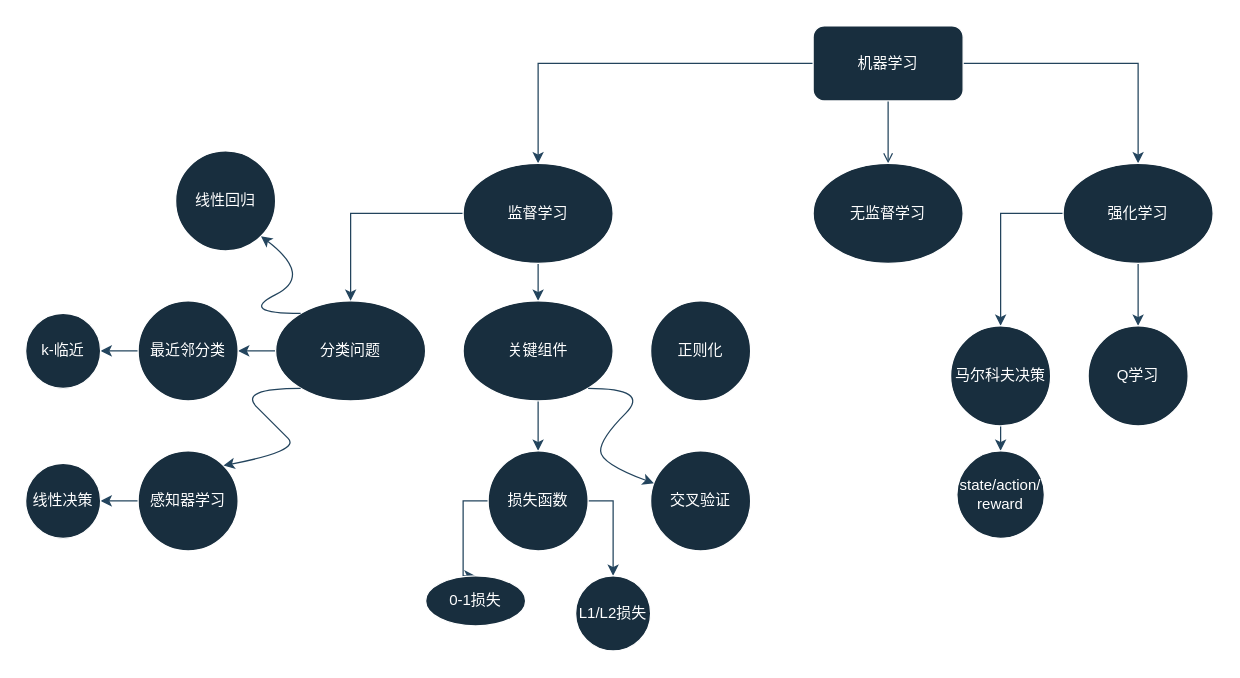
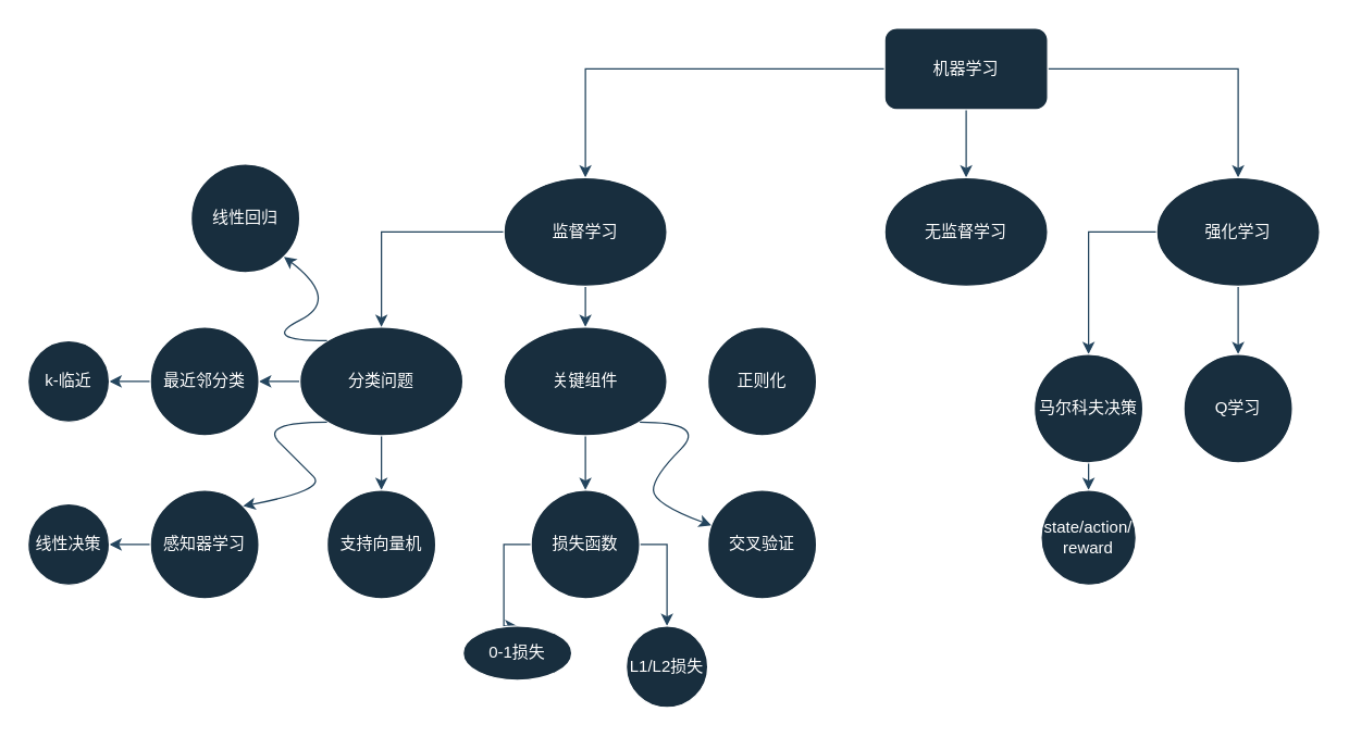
  <mxCell id="0" />
  <mxCell id="1" parent="0" />
  <mxCell id="2" style="edgeStyle=orthogonalEdgeStyle;rounded=0;orthogonalLoop=1;jettySize=auto;html=1;exitX=1;exitY=0.5;exitDx=0;exitDy=0;entryX=0.5;entryY=0;entryDx=0;entryDy=0;labelBackgroundColor=none;strokeColor=#23445D;fontColor=default;" edge="1" parent="1" source="5" target="8"><mxGeometry relative="1" as="geometry" /></mxCell>
- <mxCell id="3" style="edgeStyle=orthogonalEdgeStyle;rounded=0;orthogonalLoop=1;jettySize=auto;html=1;exitX=0.5;exitY=1;exitDx=0;exitDy=0;entryX=0.5;entryY=0;entryDx=0;entryDy=0;labelBackgroundColor=none;strokeColor=#23445D;fontColor=default;endArrow=open;" edge="1" parent="1" source="5" target="9"><mxGeometry relative="1" as="geometry" /></mxCell>
+ <mxCell id="3" style="edgeStyle=orthogonalEdgeStyle;rounded=0;orthogonalLoop=1;jettySize=auto;html=1;exitX=0.5;exitY=1;exitDx=0;exitDy=0;entryX=0.5;entryY=0;entryDx=0;entryDy=0;labelBackgroundColor=none;strokeColor=#23445D;fontColor=default;" edge="1" parent="1" source="5" target="9"><mxGeometry relative="1" as="geometry" /></mxCell>
  <mxCell id="4" style="edgeStyle=orthogonalEdgeStyle;rounded=0;orthogonalLoop=1;jettySize=auto;html=1;entryX=0.5;entryY=0;entryDx=0;entryDy=0;strokeColor=#23445D;" edge="1" parent="1" source="5" target="23"><mxGeometry relative="1" as="geometry" /></mxCell>
  <mxCell id="5" value="机器学习" style="rounded=1;whiteSpace=wrap;html=1;labelBackgroundColor=none;fillColor=#182E3E;strokeColor=#FFFFFF;fontColor=#FFFFFF;" vertex="1" parent="1"><mxGeometry x="650" y="20" width="120" height="60" as="geometry" /></mxCell>
  <mxCell id="6" style="edgeStyle=orthogonalEdgeStyle;rounded=0;orthogonalLoop=1;jettySize=auto;html=1;strokeColor=#23445D;" edge="1" parent="1" source="8" target="37"><mxGeometry relative="1" as="geometry" /></mxCell>
  <mxCell id="7" style="edgeStyle=orthogonalEdgeStyle;rounded=0;orthogonalLoop=1;jettySize=auto;html=1;exitX=0.5;exitY=1;exitDx=0;exitDy=0;entryX=0.5;entryY=0;entryDx=0;entryDy=0;strokeColor=#23445D;" edge="1" parent="1" source="8" target="38"><mxGeometry relative="1" as="geometry" /></mxCell>
  <mxCell id="8" value="强化学习" style="ellipse;whiteSpace=wrap;html=1;labelBackgroundColor=none;fillColor=#182E3E;strokeColor=#FFFFFF;fontColor=#FFFFFF;" vertex="1" parent="1"><mxGeometry x="850" y="130" width="120" height="80" as="geometry" /></mxCell>
  <mxCell id="9" value="无监督学习" style="ellipse;whiteSpace=wrap;html=1;labelBackgroundColor=none;fillColor=#182E3E;strokeColor=#FFFFFF;fontColor=#FFFFFF;" vertex="1" parent="1"><mxGeometry x="650" y="130" width="120" height="80" as="geometry" /></mxCell>
  <mxCell id="10" style="edgeStyle=orthogonalEdgeStyle;rounded=0;orthogonalLoop=1;jettySize=auto;html=1;exitX=0;exitY=0.5;exitDx=0;exitDy=0;entryX=1;entryY=0.5;entryDx=0;entryDy=0;labelBackgroundColor=none;strokeColor=#23445D;fontColor=default;" edge="1" parent="1" source="12" target="17"><mxGeometry relative="1" as="geometry" /></mxCell>
+ <mxCell id="11" style="edgeStyle=orthogonalEdgeStyle;rounded=0;orthogonalLoop=1;jettySize=auto;html=1;exitX=0.5;exitY=1;exitDx=0;exitDy=0;entryX=0.5;entryY=0;entryDx=0;entryDy=0;labelBackgroundColor=none;strokeColor=#23445D;fontColor=default;" edge="1" parent="1" source="12" target="15"><mxGeometry relative="1" as="geometry" /></mxCell>
  <mxCell id="12" value="分类问题" style="ellipse;whiteSpace=wrap;html=1;labelBackgroundColor=none;fillColor=#182E3E;strokeColor=#FFFFFF;fontColor=#FFFFFF;" vertex="1" parent="1"><mxGeometry x="220" y="240" width="120" height="80" as="geometry" /></mxCell>
  <mxCell id="13" style="edgeStyle=orthogonalEdgeStyle;rounded=0;orthogonalLoop=1;jettySize=auto;html=1;exitX=0;exitY=0.5;exitDx=0;exitDy=0;entryX=1;entryY=0.5;entryDx=0;entryDy=0;strokeColor=#23445D;" edge="1" parent="1" source="14" target="20"><mxGeometry relative="1" as="geometry" /></mxCell>
  <mxCell id="14" value="感知器学习" style="ellipse;whiteSpace=wrap;html=1;aspect=fixed;labelBackgroundColor=none;fillColor=#182E3E;strokeColor=#FFFFFF;fontColor=#FFFFFF;" vertex="1" parent="1"><mxGeometry x="110" y="360" width="80" height="80" as="geometry" /></mxCell>
+ <mxCell id="15" value="支持向量机" style="ellipse;whiteSpace=wrap;html=1;aspect=fixed;labelBackgroundColor=none;fillColor=#182E3E;strokeColor=#FFFFFF;fontColor=#FFFFFF;" vertex="1" parent="1"><mxGeometry x="240" y="360" width="80" height="80" as="geometry" /></mxCell>
  <mxCell id="16" style="edgeStyle=orthogonalEdgeStyle;rounded=0;orthogonalLoop=1;jettySize=auto;html=1;exitX=0;exitY=0.5;exitDx=0;exitDy=0;entryX=1;entryY=0.5;entryDx=0;entryDy=0;strokeColor=#23445D;" edge="1" parent="1" source="17" target="18"><mxGeometry relative="1" as="geometry" /></mxCell>
  <mxCell id="17" value="最近邻分类" style="ellipse;whiteSpace=wrap;html=1;aspect=fixed;labelBackgroundColor=none;fillColor=#182E3E;strokeColor=#FFFFFF;fontColor=#FFFFFF;" vertex="1" parent="1"><mxGeometry x="110" y="240" width="80" height="80" as="geometry" /></mxCell>
  <mxCell id="18" value="k-临近" style="ellipse;whiteSpace=wrap;html=1;aspect=fixed;labelBackgroundColor=none;fillColor=#182E3E;strokeColor=#FFFFFF;fontColor=#FFFFFF;" vertex="1" parent="1"><mxGeometry x="20" y="250" width="60" height="60" as="geometry" /></mxCell>
  <mxCell id="19" value="" style="curved=1;endArrow=classic;html=1;rounded=0;entryX=1;entryY=0;entryDx=0;entryDy=0;labelBackgroundColor=none;strokeColor=#23445D;fontColor=default;" edge="1" parent="1" target="14"><mxGeometry width="50" height="50" relative="1" as="geometry"><mxPoint x="240" y="310" as="sourcePoint" /><mxPoint x="190" y="360" as="targetPoint" /><Array as="points"><mxPoint x="190" y="310" /><mxPoint x="220" y="340" /><mxPoint x="240" y="360" /></Array></mxGeometry></mxCell>
  <mxCell id="20" value="线性决策" style="ellipse;whiteSpace=wrap;html=1;aspect=fixed;labelBackgroundColor=none;fillColor=#182E3E;strokeColor=#FFFFFF;fontColor=#FFFFFF;" vertex="1" parent="1"><mxGeometry x="20" y="370" width="60" height="60" as="geometry" /></mxCell>
  <mxCell id="21" style="edgeStyle=orthogonalEdgeStyle;rounded=0;orthogonalLoop=1;jettySize=auto;html=1;exitX=0;exitY=0.5;exitDx=0;exitDy=0;strokeColor=#23445D;" edge="1" parent="1" source="23" target="12"><mxGeometry relative="1" as="geometry" /></mxCell>
  <mxCell id="22" style="edgeStyle=orthogonalEdgeStyle;rounded=0;orthogonalLoop=1;jettySize=auto;html=1;exitX=0.5;exitY=1;exitDx=0;exitDy=0;entryX=0.5;entryY=0;entryDx=0;entryDy=0;strokeColor=#23445D;" edge="1" parent="1" source="23" target="27"><mxGeometry relative="1" as="geometry" /></mxCell>
  <mxCell id="23" value="监督学习" style="ellipse;whiteSpace=wrap;html=1;labelBackgroundColor=none;fillColor=#182E3E;strokeColor=#FFFFFF;fontColor=#FFFFFF;" vertex="1" parent="1"><mxGeometry x="370" y="130" width="120" height="80" as="geometry" /></mxCell>
  <mxCell id="24" value="线性回归" style="ellipse;whiteSpace=wrap;html=1;aspect=fixed;labelBackgroundColor=none;fillColor=#182E3E;strokeColor=#FFFFFF;fontColor=#FFFFFF;" vertex="1" parent="1"><mxGeometry x="140" y="120" width="80" height="80" as="geometry" /></mxCell>
  <mxCell id="25" value="" style="curved=1;endArrow=classic;html=1;rounded=0;strokeColor=#23445D;entryX=1;entryY=1;entryDx=0;entryDy=0;" edge="1" parent="1" target="24"><mxGeometry width="50" height="50" relative="1" as="geometry"><mxPoint x="240" y="250" as="sourcePoint" /><mxPoint x="190" y="300" as="targetPoint" /><Array as="points"><mxPoint x="190" y="250" /><mxPoint x="250" y="220" /></Array></mxGeometry></mxCell>
  <mxCell id="26" style="edgeStyle=orthogonalEdgeStyle;rounded=0;orthogonalLoop=1;jettySize=auto;html=1;exitX=0.5;exitY=1;exitDx=0;exitDy=0;entryX=0.5;entryY=0;entryDx=0;entryDy=0;strokeColor=#23445D;" edge="1" parent="1" source="27" target="30"><mxGeometry relative="1" as="geometry" /></mxCell>
  <mxCell id="27" value="关键组件" style="ellipse;whiteSpace=wrap;html=1;labelBackgroundColor=none;fillColor=#182E3E;strokeColor=#FFFFFF;fontColor=#FFFFFF;" vertex="1" parent="1"><mxGeometry x="370" y="240" width="120" height="80" as="geometry" /></mxCell>
  <mxCell id="28" style="edgeStyle=orthogonalEdgeStyle;rounded=0;orthogonalLoop=1;jettySize=auto;html=1;exitX=0;exitY=0.5;exitDx=0;exitDy=0;entryX=0.5;entryY=0;entryDx=0;entryDy=0;strokeColor=#23445D;" edge="1" parent="1" source="30" target="31"><mxGeometry relative="1" as="geometry" /></mxCell>
  <mxCell id="29" style="edgeStyle=orthogonalEdgeStyle;rounded=0;orthogonalLoop=1;jettySize=auto;html=1;exitX=1;exitY=0.5;exitDx=0;exitDy=0;entryX=0.5;entryY=0;entryDx=0;entryDy=0;strokeColor=#23445D;" edge="1" parent="1" source="30" target="32"><mxGeometry relative="1" as="geometry" /></mxCell>
  <mxCell id="30" value="损失函数" style="ellipse;whiteSpace=wrap;html=1;aspect=fixed;labelBackgroundColor=none;fillColor=#182E3E;strokeColor=#FFFFFF;fontColor=#FFFFFF;" vertex="1" parent="1"><mxGeometry x="390" y="360" width="80" height="80" as="geometry" /></mxCell>
  <mxCell id="31" value="0-1损失" style="ellipse;whiteSpace=wrap;html=1;aspect=fixed;labelBackgroundColor=none;fillColor=#182E3E;strokeColor=#FFFFFF;fontColor=#FFFFFF;" vertex="1" parent="1"><mxGeometry x="340" y="460" width="80" height="40" as="geometry" /></mxCell>
  <mxCell id="32" value="L1/L2损失" style="ellipse;whiteSpace=wrap;html=1;aspect=fixed;labelBackgroundColor=none;fillColor=#182E3E;strokeColor=#FFFFFF;fontColor=#FFFFFF;" vertex="1" parent="1"><mxGeometry x="460" y="460" width="60" height="60" as="geometry" /></mxCell>
  <mxCell id="33" value="交叉验证" style="ellipse;whiteSpace=wrap;html=1;aspect=fixed;labelBackgroundColor=none;fillColor=#182E3E;strokeColor=#FFFFFF;fontColor=#FFFFFF;" vertex="1" parent="1"><mxGeometry x="520" y="360" width="80" height="80" as="geometry" /></mxCell>
  <mxCell id="34" value="正则化" style="ellipse;whiteSpace=wrap;html=1;aspect=fixed;labelBackgroundColor=none;fillColor=#182E3E;strokeColor=#FFFFFF;fontColor=#FFFFFF;" vertex="1" parent="1"><mxGeometry x="520" y="240" width="80" height="80" as="geometry" /></mxCell>
  <mxCell id="35" value="" style="curved=1;endArrow=classic;html=1;rounded=0;strokeColor=#23445D;" edge="1" parent="1" target="33"><mxGeometry width="50" height="50" relative="1" as="geometry"><mxPoint x="470" y="310" as="sourcePoint" /><mxPoint x="520" y="260" as="targetPoint" /><Array as="points"><mxPoint x="520" y="310" /><mxPoint x="480" y="350" /><mxPoint x="480" y="370" /></Array></mxGeometry></mxCell>
  <mxCell id="36" style="edgeStyle=orthogonalEdgeStyle;rounded=0;orthogonalLoop=1;jettySize=auto;html=1;exitX=0.5;exitY=1;exitDx=0;exitDy=0;entryX=0.5;entryY=0;entryDx=0;entryDy=0;strokeColor=#23445D;" edge="1" parent="1" source="37" target="39"><mxGeometry relative="1" as="geometry" /></mxCell>
  <mxCell id="37" value="马尔科夫决策" style="ellipse;whiteSpace=wrap;html=1;aspect=fixed;labelBackgroundColor=none;fillColor=#182E3E;strokeColor=#FFFFFF;fontColor=#FFFFFF;" vertex="1" parent="1"><mxGeometry x="760" y="260" width="80" height="80" as="geometry" /></mxCell>
  <mxCell id="38" value="Q学习" style="ellipse;whiteSpace=wrap;html=1;aspect=fixed;labelBackgroundColor=none;fillColor=#182E3E;strokeColor=#FFFFFF;fontColor=#FFFFFF;" vertex="1" parent="1"><mxGeometry x="870" y="260" width="80" height="80" as="geometry" /></mxCell>
  <mxCell id="39" value="state/action/&lt;div&gt;reward&lt;/div&gt;" style="ellipse;whiteSpace=wrap;html=1;aspect=fixed;labelBackgroundColor=none;fillColor=#182E3E;strokeColor=#FFFFFF;fontColor=#FFFFFF;" vertex="1" parent="1"><mxGeometry x="765" y="360" width="70" height="70" as="geometry" /></mxCell>
